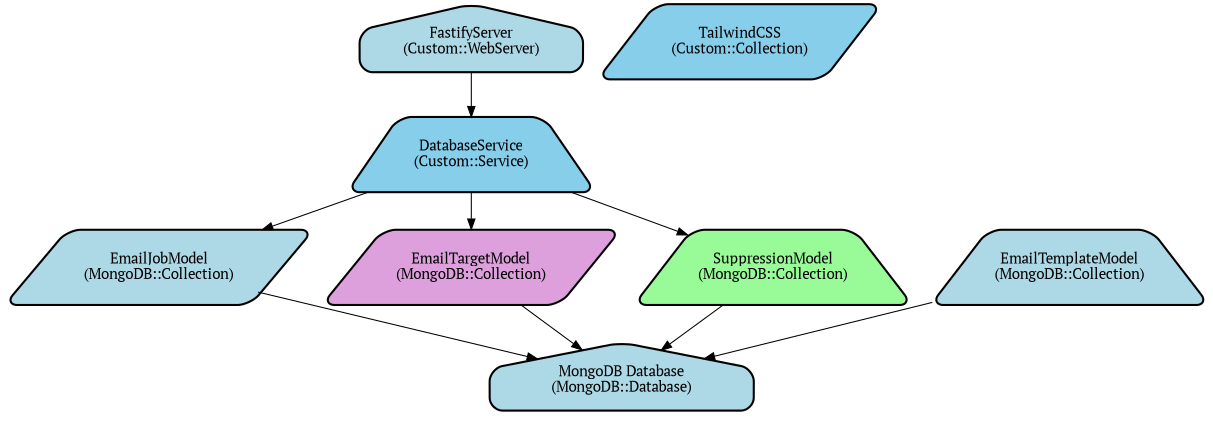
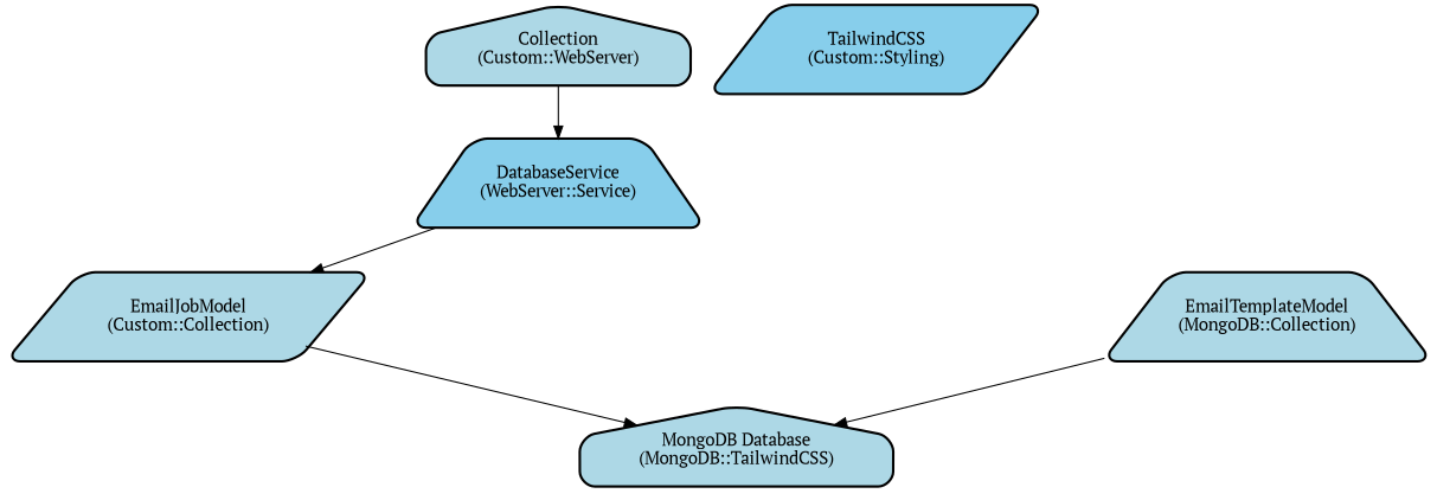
  digraph {
    fontname="PT Serif"
    node [color=black fillcolor=lightblue fontname="PT Serif" shape=parallelogram style="filled,bold,rounded"]
    edge [fontname="PT Serif"]
-   n1 [height=1 label="MongoDB Database\n(MongoDB::Database)" shape=house]
-   n2 [height=1 label="EmailJobModel\n(MongoDB::Collection)"]
-   n3 [fillcolor=plum height=1 label="EmailTargetModel\n(MongoDB::Collection)"]
-   n4 [fillcolor=palegreen height=1 label="SuppressionModel\n(MongoDB::Collection)" shape=trapezium]
+   n1 [height=1 label="MongoDB Database\n(MongoDB::TailwindCSS)" shape=house]
+   n2 [height=1 label="EmailJobModel\n(Custom::Collection)"]
    n5 [height=1 label="EmailTemplateModel\n(MongoDB::Collection)" shape=trapezium]
-   n6 [fillcolor=skyblue height=1 label="DatabaseService\n(Custom::Service)" shape=trapezium]
-   n7 [height=1 label="FastifyServer\n(Custom::WebServer)" shape=house]
-   n8 [fillcolor=skyblue height=1 label="TailwindCSS\n(Custom::Collection)"]
+   n6 [fillcolor=skyblue height=1 label="DatabaseService\n(WebServer::Service)" shape=trapezium]
+   n7 [height=1 label="Collection\n(Custom::WebServer)" shape=house]
+   n8 [fillcolor=skyblue height=1 label="TailwindCSS\n(Custom::Styling)"]
    n2 -> n1
-   n3 -> n1
-   n4 -> n1
    n5 -> n1
    n6 -> n2
-   n6 -> n3
-   n6 -> n4
    n7 -> n6
  }
